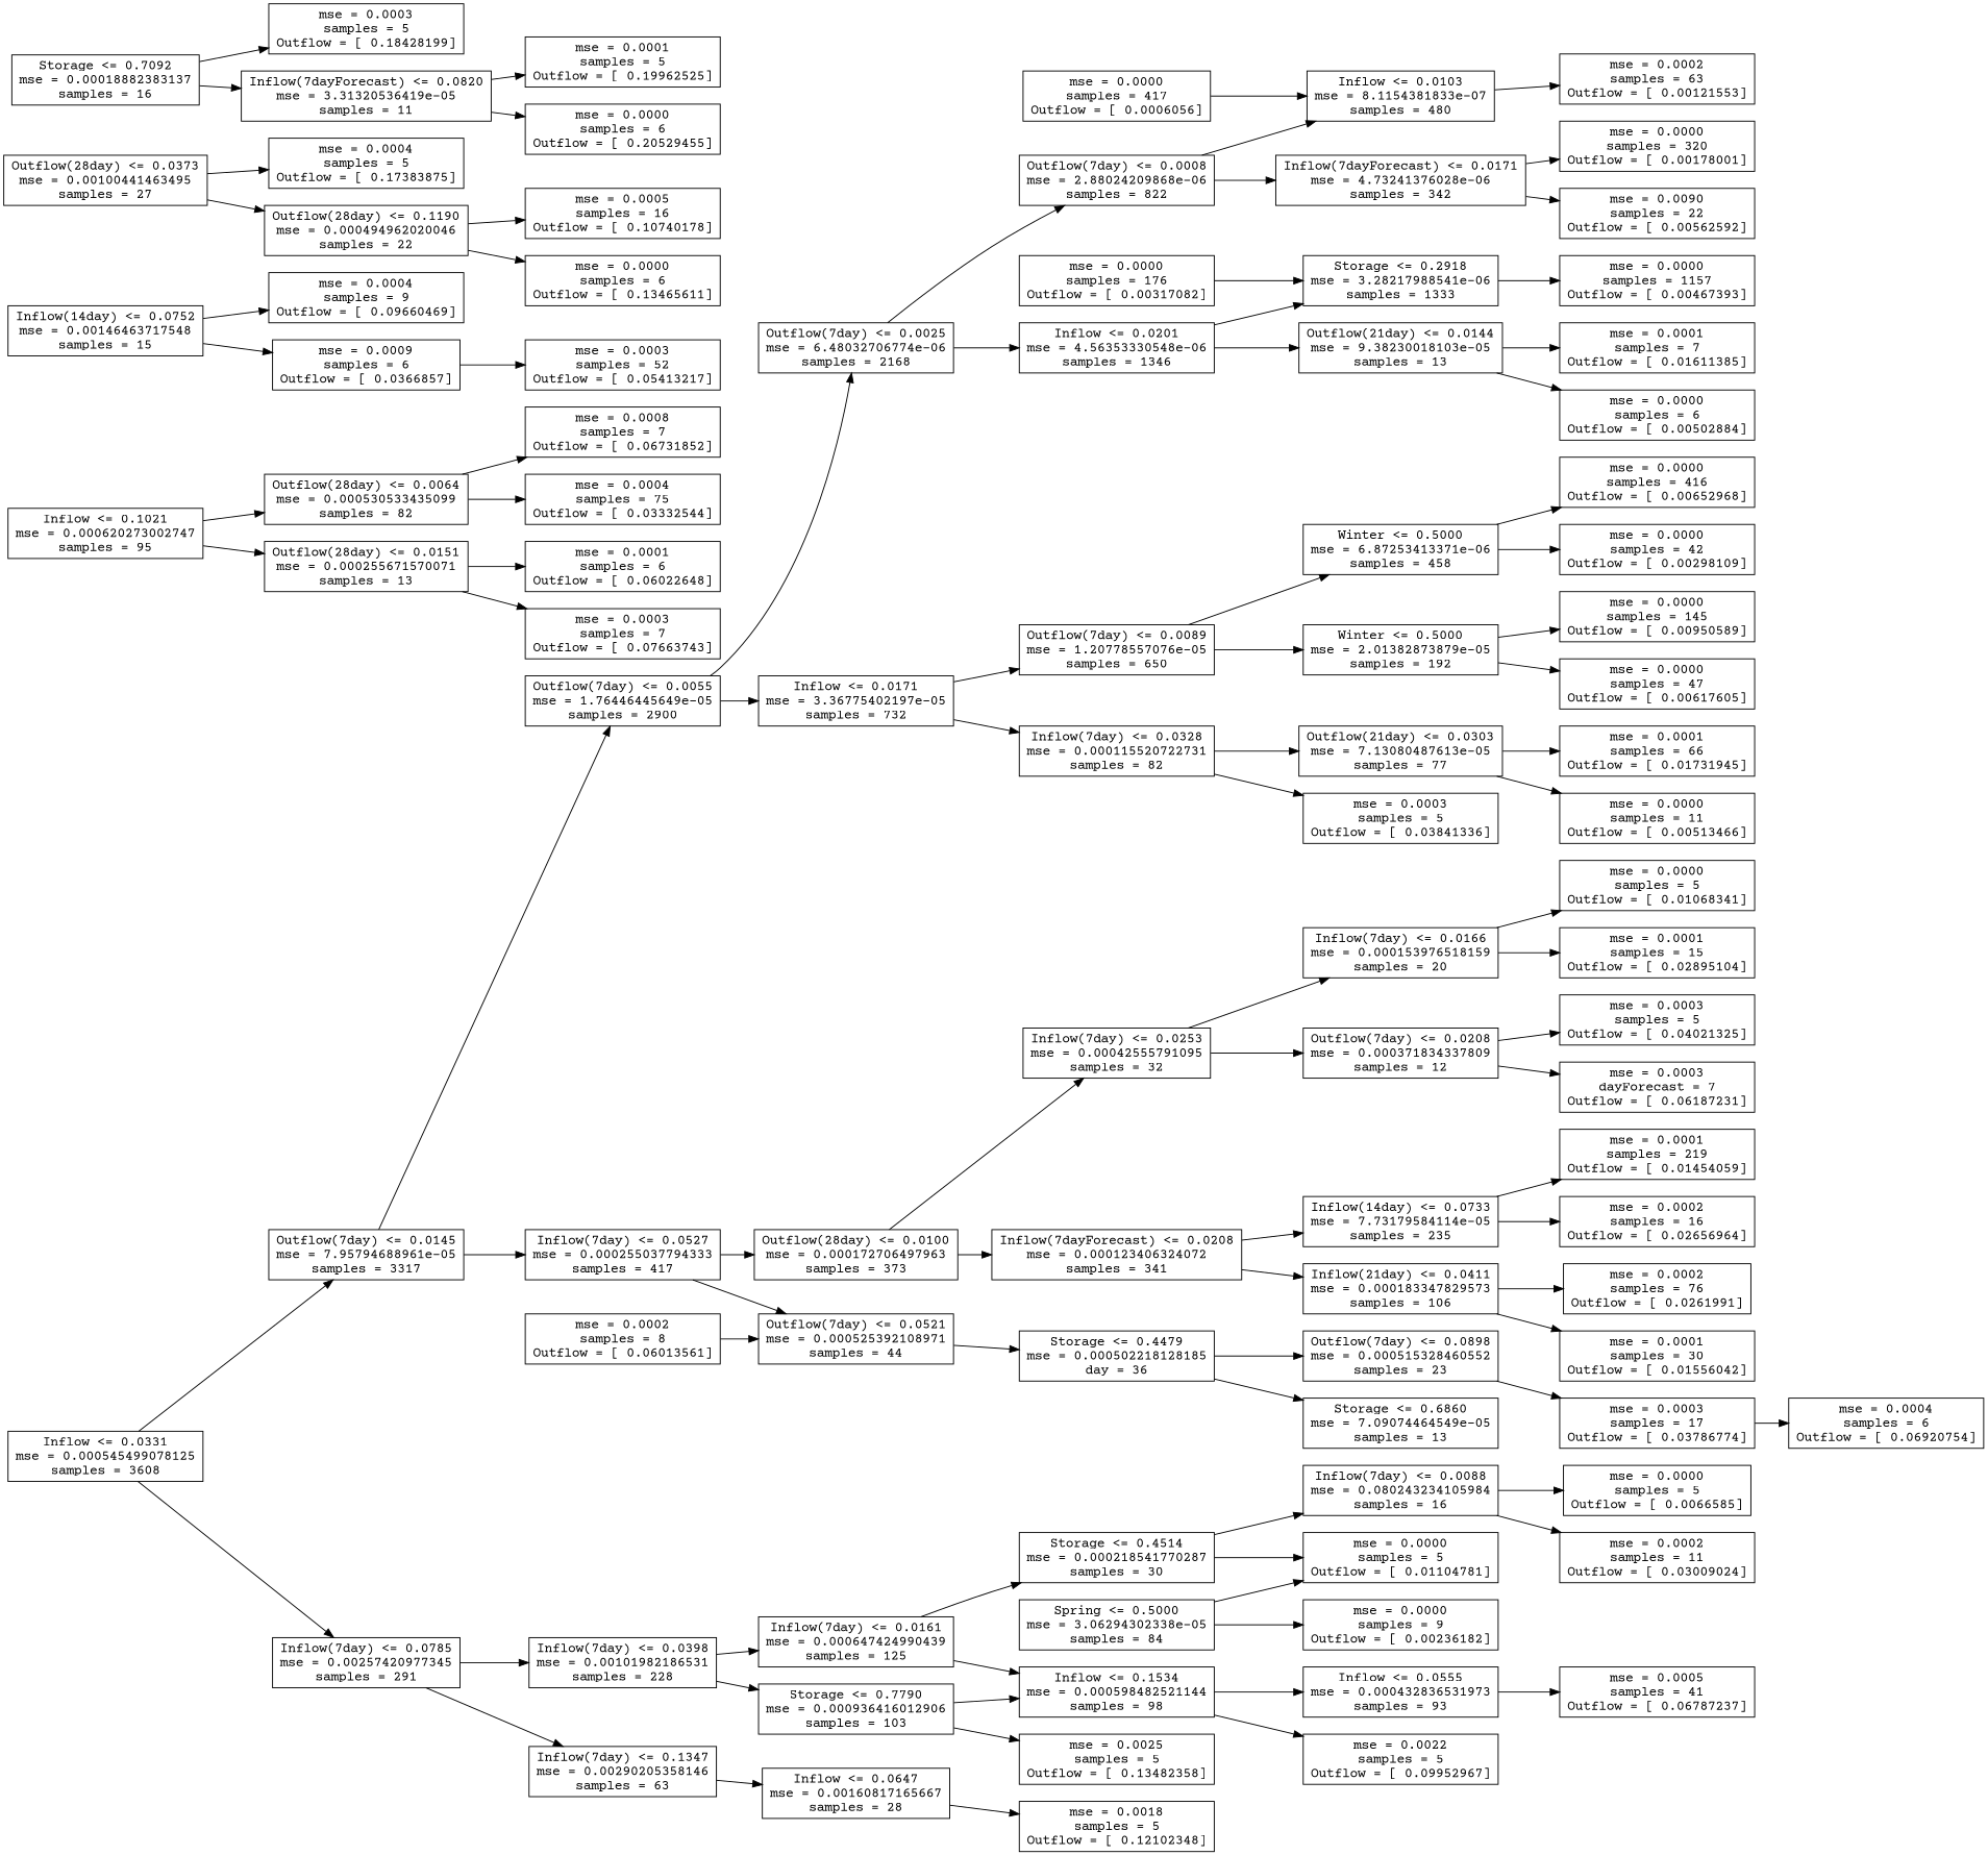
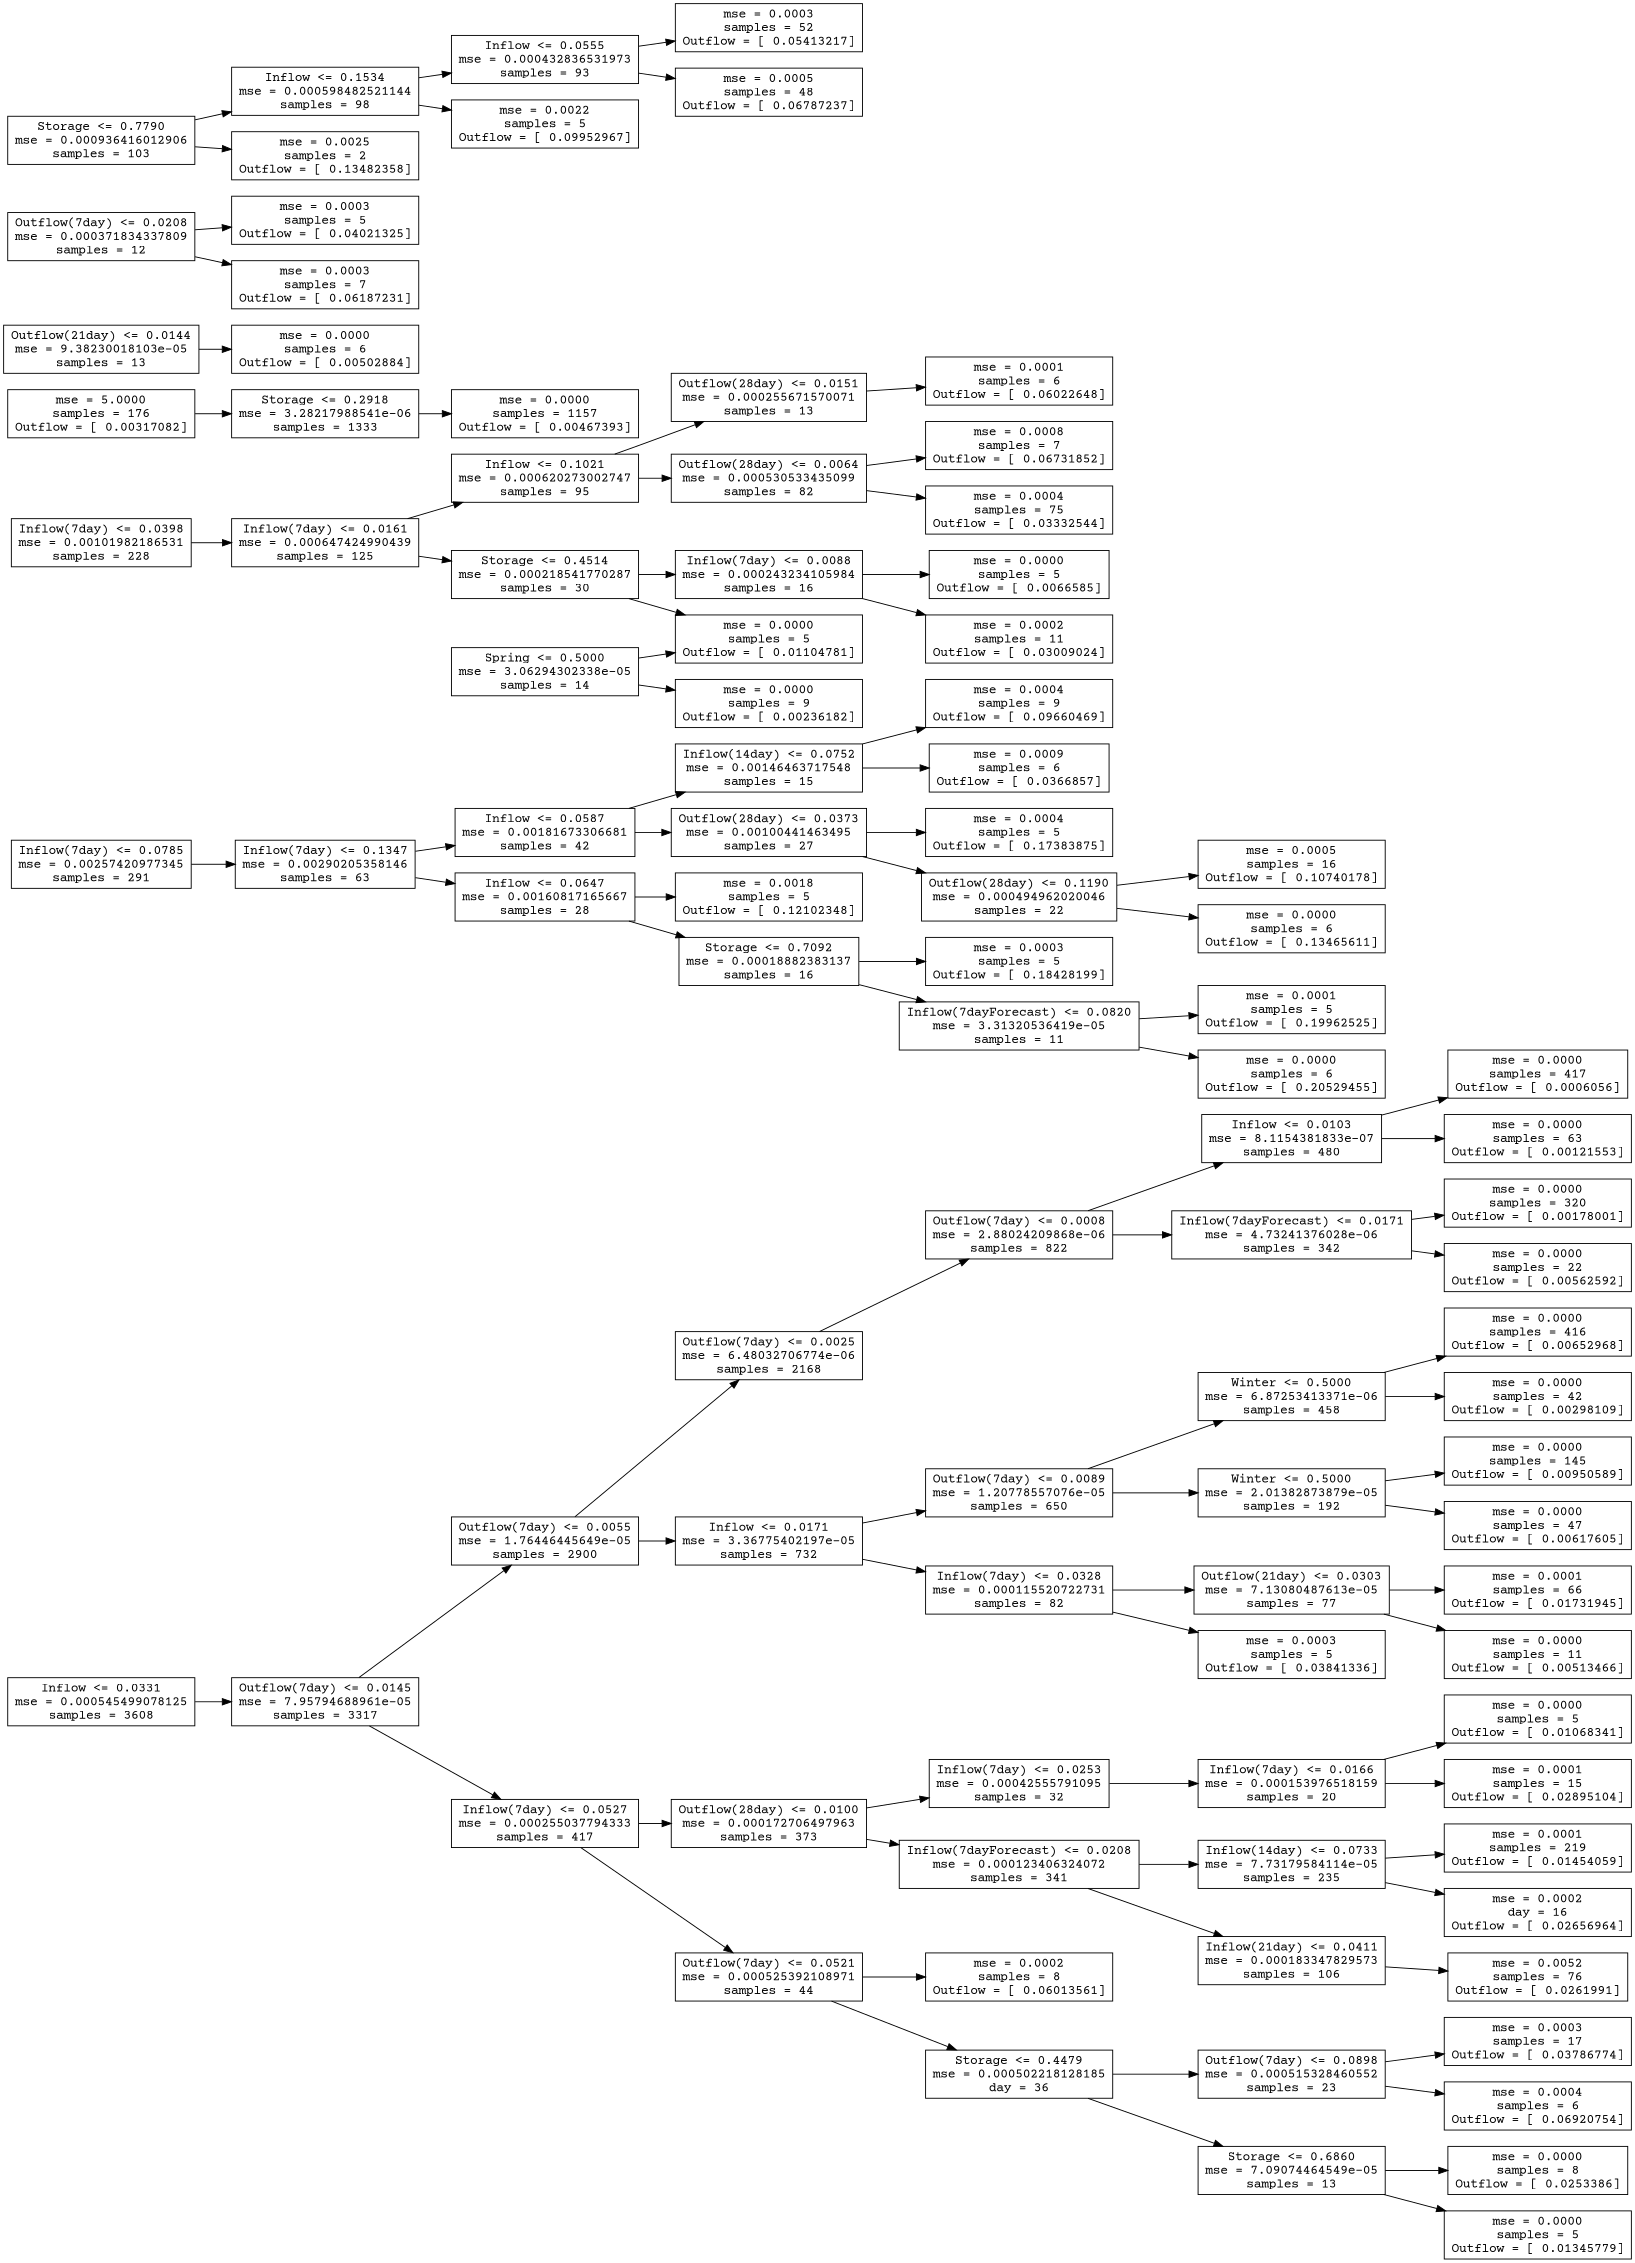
  digraph {
    fontname="Courier Prime"
    rankdir=LR
    node [fontname="Courier Prime" shape=box]
    edge [fontname="Courier Prime"]
    n1 [label="Inflow <= 0.0331\nmse = 0.000545499078125\nsamples = 3608"]
    n2 [label="Outflow(7day) <= 0.0145\nmse = 7.95794688961e-05\nsamples = 3317"]
    n3 [label="Inflow(7day) <= 0.0785\nmse = 0.00257420977345\nsamples = 291"]
    n4 [label="Outflow(7day) <= 0.0055\nmse = 1.76446445649e-05\nsamples = 2900"]
    n5 [label="Inflow(7day) <= 0.0527\nmse = 0.000255037794333\nsamples = 417"]
    n6 [label="Inflow(7day) <= 0.0398\nmse = 0.00101982186531\nsamples = 228"]
    n7 [label="Inflow(7day) <= 0.1347\nmse = 0.00290205358146\nsamples = 63"]
    n8 [label="Outflow(7day) <= 0.0025\nmse = 6.48032706774e-06\nsamples = 2168"]
    n9 [label="Inflow <= 0.0171\nmse = 3.36775402197e-05\nsamples = 732"]
    n10 [label="Outflow(28day) <= 0.0100\nmse = 0.000172706497963\nsamples = 373"]
    n11 [label="Outflow(7day) <= 0.0521\nmse = 0.000525392108971\nsamples = 44"]
    n12 [label="Outflow(7day) <= 0.0008\nmse = 2.88024209868e-06\nsamples = 822"]
-   n13 [label="Inflow <= 0.0201\nmse = 4.56353330548e-06\nsamples = 1346"]
    n14 [label="Outflow(7day) <= 0.0089\nmse = 1.20778557076e-05\nsamples = 650"]
    n15 [label="Inflow(7day) <= 0.0328\nmse = 0.000115520722731\nsamples = 82"]
    n16 [label="Inflow <= 0.0103\nmse = 8.1154381833e-07\nsamples = 480"]
    n17 [label="Inflow(7dayForecast) <= 0.0171\nmse = 4.73241376028e-06\nsamples = 342"]
    n18 [label="Storage <= 0.2918\nmse = 3.28217988541e-06\nsamples = 1333"]
    n19 [label="Outflow(21day) <= 0.0144\nmse = 9.38230018103e-05\nsamples = 13"]
    n20 [label="mse = 0.0000\nsamples = 417\nOutflow = [ 0.0006056]"]
-   n21 [label="mse = 0.0002\nsamples = 63\nOutflow = [ 0.00121553]"]
+   n21 [label="mse = 0.0000\nsamples = 63\nOutflow = [ 0.00121553]"]
    n22 [label="mse = 0.0000\nsamples = 320\nOutflow = [ 0.00178001]"]
-   n23 [label="mse = 0.0090\nsamples = 22\nOutflow = [ 0.00562592]"]
+   n23 [label="mse = 0.0000\nsamples = 22\nOutflow = [ 0.00562592]"]
    n24 [label="mse = 0.0000\nsamples = 1157\nOutflow = [ 0.00467393]"]
-   n25 [label="mse = 0.0001\nsamples = 7\nOutflow = [ 0.01611385]"]
    n26 [label="mse = 0.0000\nsamples = 6\nOutflow = [ 0.00502884]"]
-   n27 [label="mse = 0.0000\nsamples = 176\nOutflow = [ 0.00317082]"]
+   n27 [label="mse = 5.0000\nsamples = 176\nOutflow = [ 0.00317082]"]
    n28 [label="Winter <= 0.5000\nmse = 6.87253413371e-06\nsamples = 458"]
    n29 [label="Winter <= 0.5000\nmse = 2.01382873879e-05\nsamples = 192"]
    n30 [label="Outflow(21day) <= 0.0303\nmse = 7.13080487613e-05\nsamples = 77"]
    n31 [label="mse = 0.0003\nsamples = 5\nOutflow = [ 0.03841336]"]
    n32 [label="mse = 0.0000\nsamples = 416\nOutflow = [ 0.00652968]"]
    n33 [label="mse = 0.0000\nsamples = 42\nOutflow = [ 0.00298109]"]
    n34 [label="mse = 0.0000\nsamples = 145\nOutflow = [ 0.00950589]"]
    n35 [label="mse = 0.0000\nsamples = 47\nOutflow = [ 0.00617605]"]
    n36 [label="mse = 0.0001\nsamples = 66\nOutflow = [ 0.01731945]"]
    n37 [label="mse = 0.0000\nsamples = 11\nOutflow = [ 0.00513466]"]
    n38 [label="Inflow(7day) <= 0.0253\nmse = 0.00042555791095\nsamples = 32"]
    n39 [label="Inflow(7dayForecast) <= 0.0208\nmse = 0.000123406324072\nsamples = 341"]
    n40 [label="mse = 0.0002\nsamples = 8\nOutflow = [ 0.06013561]"]
    n41 [label="Storage <= 0.4479\nmse = 0.000502218128185\nday = 36"]
    n42 [label="Inflow(7day) <= 0.0166\nmse = 0.000153976518159\nsamples = 20"]
    n43 [label="Outflow(7day) <= 0.0208\nmse = 0.000371834337809\nsamples = 12"]
    n44 [label="Inflow(14day) <= 0.0733\nmse = 7.73179584114e-05\nsamples = 235"]
    n45 [label="Inflow(21day) <= 0.0411\nmse = 0.000183347829573\nsamples = 106"]
    n46 [label="mse = 0.0000\nsamples = 5\nOutflow = [ 0.01068341]"]
    n47 [label="mse = 0.0001\nsamples = 15\nOutflow = [ 0.02895104]"]
    n48 [label="mse = 0.0003\nsamples = 5\nOutflow = [ 0.04021325]"]
-   n49 [label="mse = 0.0003\ndayForecast = 7\nOutflow = [ 0.06187231]"]
+   n49 [label="mse = 0.0003\nsamples = 7\nOutflow = [ 0.06187231]"]
    n50 [label="mse = 0.0001\nsamples = 219\nOutflow = [ 0.01454059]"]
-   n51 [label="mse = 0.0002\nsamples = 16\nOutflow = [ 0.02656964]"]
-   n52 [label="mse = 0.0002\nsamples = 76\nOutflow = [ 0.0261991]"]
-   n53 [label="mse = 0.0001\nsamples = 30\nOutflow = [ 0.01556042]"]
+   n51 [label="mse = 0.0002\nday = 16\nOutflow = [ 0.02656964]"]
+   n52 [label="mse = 0.0052\nsamples = 76\nOutflow = [ 0.0261991]"]
    n54 [label="Outflow(7day) <= 0.0898\nmse = 0.000515328460552\nsamples = 23"]
    n55 [label="Storage <= 0.6860\nmse = 7.09074464549e-05\nsamples = 13"]
    n56 [label="mse = 0.0003\nsamples = 17\nOutflow = [ 0.03786774]"]
    n57 [label="mse = 0.0004\nsamples = 6\nOutflow = [ 0.06920754]"]
+   n58 [label="mse = 0.0000\nsamples = 8\nOutflow = [ 0.0253386]"]
+   n59 [label="mse = 0.0000\nsamples = 5\nOutflow = [ 0.01345779]"]
    n60 [label="Inflow(7day) <= 0.0161\nmse = 0.000647424990439\nsamples = 125"]
    n61 [label="Storage <= 0.7790\nmse = 0.000936416012906\nsamples = 103"]
+   n62 [label="Inflow <= 0.0587\nmse = 0.00181673306681\nsamples = 42"]
    n63 [label="Inflow <= 0.0647\nmse = 0.00160817165667\nsamples = 28"]
    n64 [label="Storage <= 0.4514\nmse = 0.000218541770287\nsamples = 30"]
    n65 [label="Inflow <= 0.1021\nmse = 0.000620273002747\nsamples = 95"]
    n66 [label="Inflow <= 0.1534\nmse = 0.000598482521144\nsamples = 98"]
-   n67 [label="mse = 0.0025\nsamples = 5\nOutflow = [ 0.13482358]"]
-   n68 [label="Inflow(7day) <= 0.0088\nmse = 0.080243234105984\nsamples = 16"]
+   n67 [label="mse = 0.0025\nsamples = 2\nOutflow = [ 0.13482358]"]
+   n68 [label="Inflow(7day) <= 0.0088\nmse = 0.000243234105984\nsamples = 16"]
    n69 [label="mse = 0.0000\nsamples = 5\nOutflow = [ 0.01104781]"]
    n70 [label="Outflow(28day) <= 0.0064\nmse = 0.000530533435099\nsamples = 82"]
    n71 [label="Outflow(28day) <= 0.0151\nmse = 0.000255671570071\nsamples = 13"]
    n72 [label="mse = 0.0000\nsamples = 5\nOutflow = [ 0.0066585]"]
    n73 [label="mse = 0.0002\nsamples = 11\nOutflow = [ 0.03009024]"]
-   n74 [label="Spring <= 0.5000\nmse = 3.06294302338e-05\nsamples = 84"]
+   n74 [label="Spring <= 0.5000\nmse = 3.06294302338e-05\nsamples = 14"]
    n75 [label="mse = 0.0000\nsamples = 9\nOutflow = [ 0.00236182]"]
    n76 [label="mse = 0.0008\nsamples = 7\nOutflow = [ 0.06731852]"]
    n77 [label="mse = 0.0004\nsamples = 75\nOutflow = [ 0.03332544]"]
    n78 [label="mse = 0.0001\nsamples = 6\nOutflow = [ 0.06022648]"]
-   n79 [label="mse = 0.0003\nsamples = 7\nOutflow = [ 0.07663743]"]
    n80 [label="Inflow <= 0.0555\nmse = 0.000432836531973\nsamples = 93"]
    n81 [label="mse = 0.0022\nsamples = 5\nOutflow = [ 0.09952967]"]
    n82 [label="mse = 0.0003\nsamples = 52\nOutflow = [ 0.05413217]"]
-   n83 [label="mse = 0.0005\nsamples = 41\nOutflow = [ 0.06787237]"]
+   n83 [label="mse = 0.0005\nsamples = 48\nOutflow = [ 0.06787237]"]
    n84 [label="Inflow(14day) <= 0.0752\nmse = 0.00146463717548\nsamples = 15"]
    n85 [label="Outflow(28day) <= 0.0373\nmse = 0.00100441463495\nsamples = 27"]
    n86 [label="mse = 0.0018\nsamples = 5\nOutflow = [ 0.12102348]"]
    n87 [label="Storage <= 0.7092\nmse = 0.00018882383137\nsamples = 16"]
    n88 [label="mse = 0.0004\nsamples = 9\nOutflow = [ 0.09660469]"]
    n89 [label="mse = 0.0009\nsamples = 6\nOutflow = [ 0.0366857]"]
    n90 [label="mse = 0.0004\nsamples = 5\nOutflow = [ 0.17383875]"]
    n91 [label="Outflow(28day) <= 0.1190\nmse = 0.000494962020046\nsamples = 22"]
    n92 [label="mse = 0.0005\nsamples = 16\nOutflow = [ 0.10740178]"]
    n93 [label="mse = 0.0000\nsamples = 6\nOutflow = [ 0.13465611]"]
    n94 [label="mse = 0.0003\nsamples = 5\nOutflow = [ 0.18428199]"]
    n95 [label="Inflow(7dayForecast) <= 0.0820\nmse = 3.31320536419e-05\nsamples = 11"]
    n96 [label="mse = 0.0001\nsamples = 5\nOutflow = [ 0.19962525]"]
    n97 [label="mse = 0.0000\nsamples = 6\nOutflow = [ 0.20529455]"]
    n1 -> n2
-   n1 -> n3
    n2 -> n4
    n2 -> n5
-   n3 -> n6
    n3 -> n7
    n4 -> n8
    n4 -> n9
    n5 -> n10
    n5 -> n11
    n6 -> n60
-   n6 -> n61
+   n7 -> n62
    n7 -> n63
    n8 -> n12
-   n8 -> n13
    n9 -> n14
    n9 -> n15
    n10 -> n38
    n10 -> n39
-   n40 -> n11
+   n11 -> n40
    n11 -> n41
    n12 -> n16
    n12 -> n17
-   n13 -> n18
-   n13 -> n19
    n14 -> n28
    n14 -> n29
    n15 -> n30
    n15 -> n31
-   n20 -> n16
+   n16 -> n20
    n16 -> n21
    n17 -> n22
    n17 -> n23
    n18 -> n24
-   n19 -> n25
    n19 -> n26
    n27 -> n18
    n28 -> n32
    n28 -> n33
    n29 -> n34
    n29 -> n35
    n30 -> n36
    n30 -> n37
    n38 -> n42
-   n38 -> n43
    n39 -> n44
    n39 -> n45
    n41 -> n54
    n41 -> n55
    n42 -> n46
    n42 -> n47
    n43 -> n48
    n43 -> n49
    n44 -> n50
    n44 -> n51
    n45 -> n52
-   n45 -> n53
    n54 -> n56
-   n56 -> n57
+   n54 -> n57
+   n55 -> n58
+   n55 -> n59
    n60 -> n64
-   n60 -> n66
+   n60 -> n65
    n61 -> n66
    n61 -> n67
+   n62 -> n84
+   n62 -> n85
    n63 -> n86
+   n63 -> n87
    n64 -> n68
    n64 -> n69
    n65 -> n70
    n65 -> n71
    n66 -> n80
    n66 -> n81
    n68 -> n72
    n68 -> n73
    n70 -> n76
    n70 -> n77
    n71 -> n78
-   n71 -> n79
    n74 -> n69
    n74 -> n75
-   n89 -> n82
+   n80 -> n82
    n80 -> n83
    n84 -> n88
    n84 -> n89
    n85 -> n90
    n85 -> n91
    n87 -> n94
    n87 -> n95
    n91 -> n92
    n91 -> n93
    n95 -> n96
    n95 -> n97
  }
